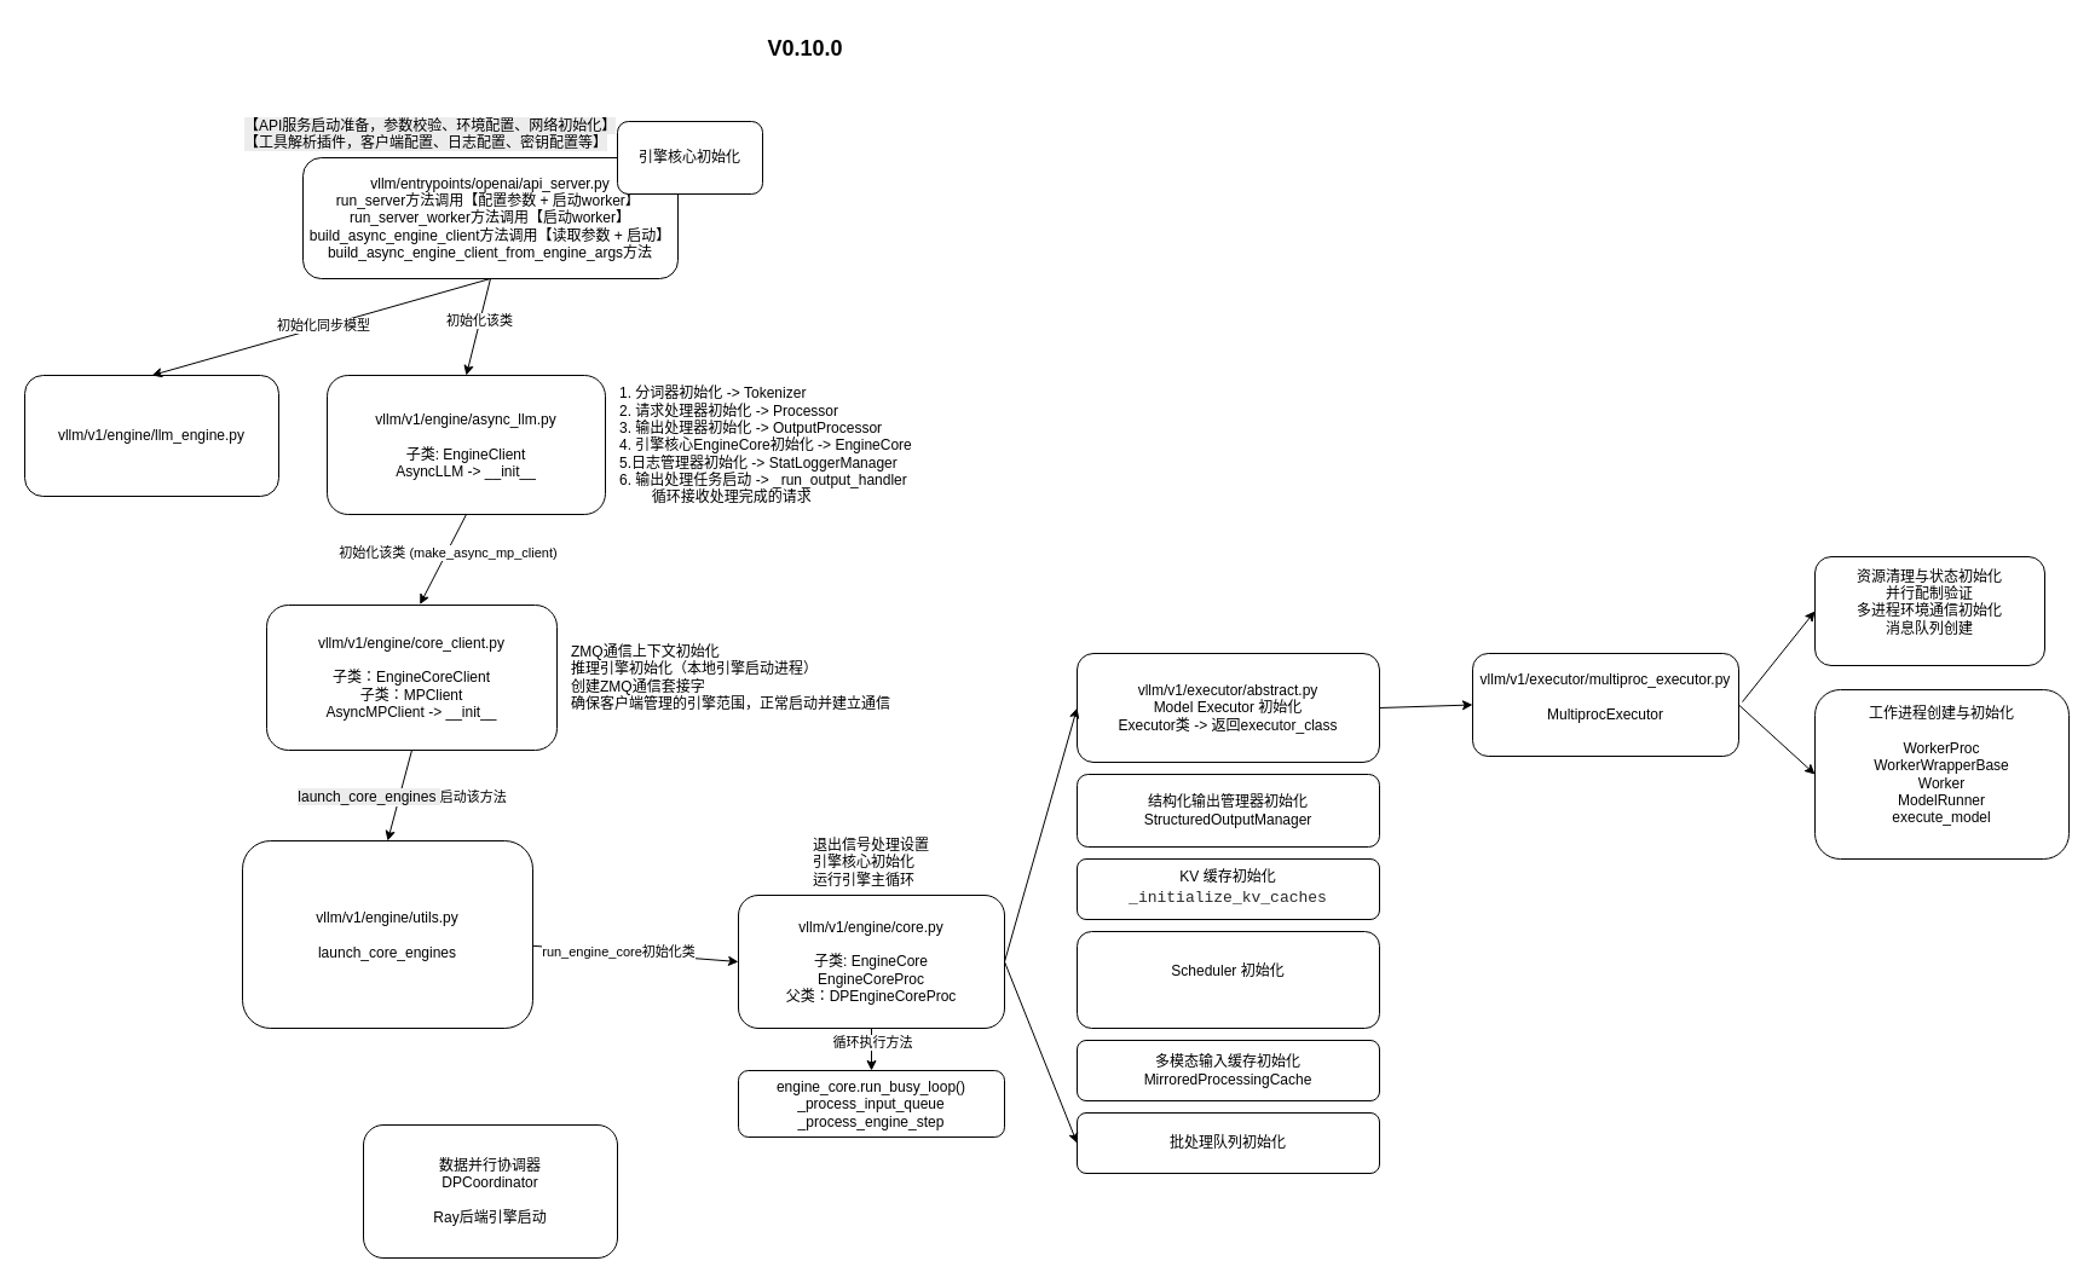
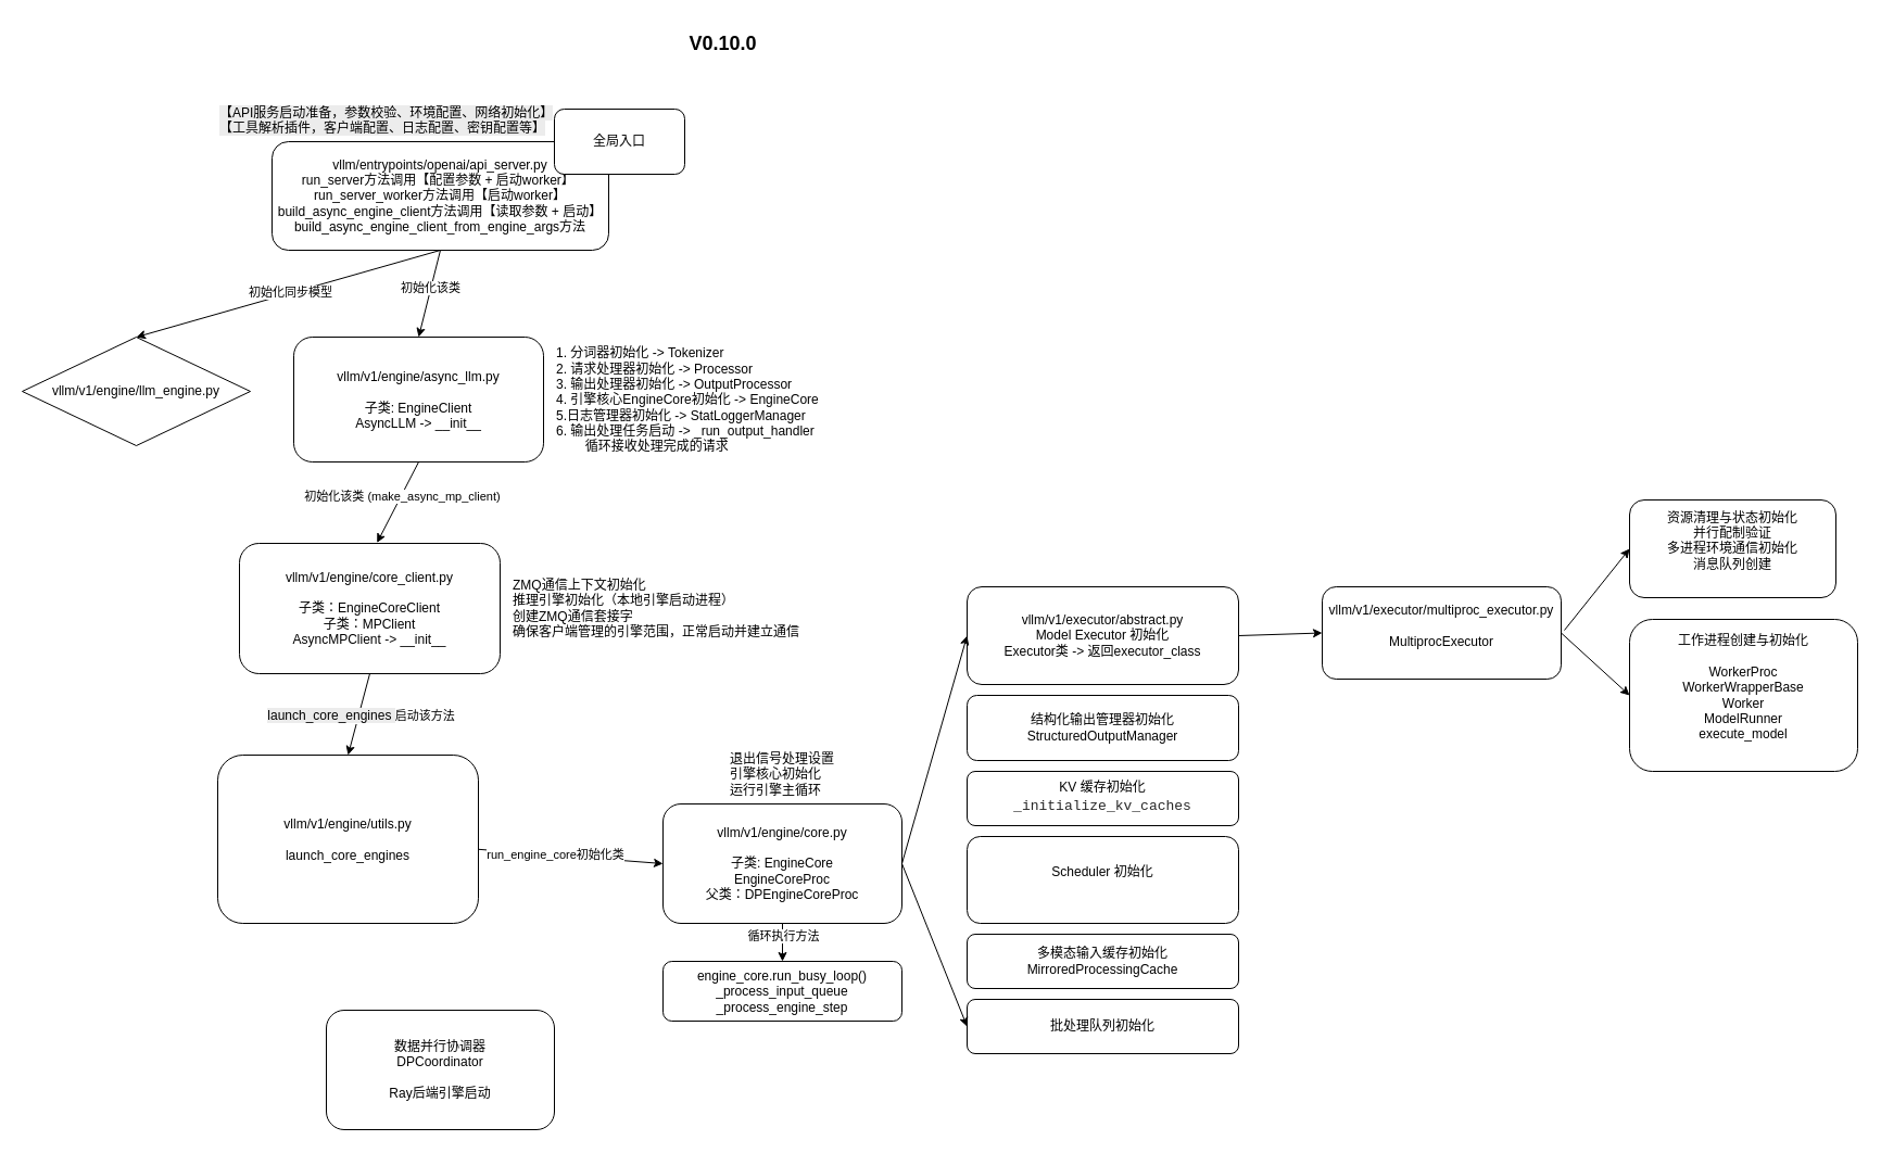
  <mxCell id="0" />
  <mxCell id="1" parent="0" />
  <mxCell id="2" value="&lt;div&gt;vllm/v1/executor/abstract.py&lt;/div&gt;&lt;div&gt;Model Executor 初始化&lt;/div&gt;&lt;div&gt;Executor类 -&amp;gt; 返回executor_class&lt;/div&gt;" style="rounded=1;whiteSpace=wrap;html=1;" vertex="1" parent="1"><mxGeometry x="890" y="540" width="250" height="90" as="geometry" /></mxCell>
  <mxCell id="3" value="vllm/v1/engine/core_client.py&lt;div&gt;&lt;br&gt;&lt;/div&gt;&lt;div&gt;子类：EngineCoreClient&lt;/div&gt;&lt;div&gt;子类：MPClient&lt;/div&gt;&lt;div&gt;AsyncMPClient -&amp;gt; __init__&lt;/div&gt;" style="rounded=1;whiteSpace=wrap;html=1;" vertex="1" parent="1"><mxGeometry x="220" y="500" width="240" height="120" as="geometry" /></mxCell>
  <mxCell id="4" value="vllm/v1/engine/utils.py&lt;div&gt;&lt;br&gt;&lt;/div&gt;&lt;div&gt;launch_core_engines&lt;/div&gt;" style="rounded=1;whiteSpace=wrap;html=1;" vertex="1" parent="1"><mxGeometry x="200" y="695" width="240" height="155" as="geometry" /></mxCell>
  <mxCell id="5" value="&lt;div&gt;vllm/v1/engine/core.py&lt;/div&gt;&lt;div&gt;&lt;br&gt;&lt;/div&gt;&lt;div&gt;子类: EngineCore&lt;/div&gt;EngineCoreProc&lt;div&gt;父类：DPEngineCoreProc&lt;/div&gt;" style="rounded=1;whiteSpace=wrap;html=1;" vertex="1" parent="1"><mxGeometry x="610" y="740" width="220" height="110" as="geometry" /></mxCell>
  <mxCell id="6" value="" style="endArrow=classic;html=1;rounded=0;entryX=0;entryY=0.5;entryDx=0;entryDy=0;" edge="1" parent="1" source="4" target="5"><mxGeometry width="50" height="50" relative="1" as="geometry"><mxPoint x="440" y="780" as="sourcePoint" /><mxPoint x="490" y="730" as="targetPoint" /></mxGeometry></mxCell>
  <mxCell id="7" value="run_engine_core初始化类" style="edgeLabel;html=1;align=center;verticalAlign=middle;resizable=0;points=[];" vertex="1" connectable="0" parent="6"><mxGeometry x="-0.17" y="1" relative="1" as="geometry"><mxPoint as="offset" /></mxGeometry></mxCell>
  <mxCell id="8" value="" style="endArrow=classic;html=1;rounded=0;exitX=0.5;exitY=1;exitDx=0;exitDy=0;entryX=0.5;entryY=0;entryDx=0;entryDy=0;" edge="1" parent="1" source="3" target="4"><mxGeometry width="50" height="50" relative="1" as="geometry"><mxPoint x="340" y="670" as="sourcePoint" /><mxPoint y="620" as="targetPoint" x="390" /></mxGeometry></mxCell>
  <mxCell id="9" value="&lt;span style=&quot;font-size: 12px; text-wrap-mode: wrap; background-color: rgb(236, 236, 236);&quot;&gt;launch_core_engines&amp;nbsp;&lt;/span&gt;启动该方法" style="edgeLabel;html=1;align=center;verticalAlign=middle;resizable=0;points=[];" vertex="1" connectable="0" parent="8"><mxGeometry x="-0.005" y="2" relative="1" as="geometry"><mxPoint as="offset" /></mxGeometry></mxCell>
  <mxCell id="10" value="vllm/v1/engine/async_llm.py&lt;div&gt;&lt;br&gt;&lt;div&gt;子类: EngineClient&lt;/div&gt;&lt;div&gt;AsyncLLM -&amp;gt; __init__&lt;/div&gt;&lt;/div&gt;" style="rounded=1;whiteSpace=wrap;html=1;" vertex="1" parent="1"><mxGeometry x="270" y="310" width="230" height="115" as="geometry" /></mxCell>
- <mxCell id="11" value="vllm/v1/engine/llm_engine.py" style="rounded=1;whiteSpace=wrap;html=1;" vertex="1" parent="1"><mxGeometry x="20" y="310" width="210" height="100" as="geometry" /></mxCell>
+ <mxCell id="11" value="vllm/v1/engine/llm_engine.py" style="rhombus;whiteSpace=wrap;html=1;" vertex="1" parent="1"><mxGeometry x="20" y="310" width="210" height="100" as="geometry" /></mxCell>
  <mxCell id="12" value="" style="endArrow=classic;html=1;rounded=0;exitX=0.5;exitY=1;exitDx=0;exitDy=0;entryX=0.528;entryY=-0.005;entryDx=0;entryDy=0;entryPerimeter=0;" edge="1" parent="1" source="10" target="3"><mxGeometry width="50" height="50" relative="1" as="geometry"><mxPoint x="250" y="500" as="sourcePoint" /><mxPoint x="300" y="450" as="targetPoint" /></mxGeometry></mxCell>
  <mxCell id="13" value="初始化该类 (make_async_mp_client)" style="edgeLabel;html=1;align=center;verticalAlign=middle;resizable=0;points=[];" vertex="1" connectable="0" parent="12"><mxGeometry x="-0.189" relative="1" as="geometry"><mxPoint y="1" as="offset" /></mxGeometry></mxCell>
  <mxCell id="14" value="" style="endArrow=classic;html=1;rounded=0;exitX=0.5;exitY=1;exitDx=0;exitDy=0;entryX=0.5;entryY=0;entryDx=0;entryDy=0;" edge="1" parent="1" source="19" target="10"><mxGeometry width="50" height="50" relative="1" as="geometry"><mxPoint x="510" y="360" as="sourcePoint" /><mxPoint x="560" y="310" as="targetPoint" /></mxGeometry></mxCell>
  <mxCell id="15" value="初始化该类" style="edgeLabel;html=1;align=center;verticalAlign=middle;resizable=0;points=[];" vertex="1" connectable="0" parent="14"><mxGeometry x="-0.127" y="-1" relative="1" as="geometry"><mxPoint as="offset" /></mxGeometry></mxCell>
  <mxCell id="16" value="&lt;b&gt;&lt;font style=&quot;font-size: 18px;&quot;&gt;V0.10.0&lt;/font&gt;&lt;/b&gt;" style="text;html=1;align=center;verticalAlign=middle;resizable=0;points=[];autosize=1;strokeColor=none;fillColor=none;" vertex="1" parent="1"><mxGeometry x="620" y="20" width="90" height="40" as="geometry" /></mxCell>
  <mxCell id="17" value="" style="group" vertex="1" connectable="0" parent="1"><mxGeometry x="200" y="90" width="430" height="140" as="geometry" /></mxCell>
  <mxCell id="18" value="&lt;span style=&quot;color: rgb(0, 0, 0); font-family: Helvetica; font-size: 12px; font-style: normal; font-variant-ligatures: normal; font-variant-caps: normal; font-weight: 400; letter-spacing: normal; orphans: 2; text-align: center; text-indent: 0px; text-transform: none; widows: 2; word-spacing: 0px; -webkit-text-stroke-width: 0px; white-space: normal; background-color: rgb(236, 236, 236); text-decoration-thickness: initial; text-decoration-style: initial; text-decoration-color: initial; float: none; display: inline !important;&quot;&gt;【API服务启动准备，参数校验、环境配置、网络初始化】&lt;/span&gt;&lt;div&gt;&lt;span style=&quot;color: rgb(0, 0, 0); font-family: Helvetica; font-size: 12px; font-style: normal; font-variant-ligatures: normal; font-variant-caps: normal; font-weight: 400; letter-spacing: normal; orphans: 2; text-align: center; text-indent: 0px; text-transform: none; widows: 2; word-spacing: 0px; -webkit-text-stroke-width: 0px; white-space: normal; background-color: rgb(236, 236, 236); text-decoration-thickness: initial; text-decoration-style: initial; text-decoration-color: initial; float: none; display: inline !important;&quot;&gt;【工具解析插件，客户端配置、日志配置、密钥配置等】&lt;/span&gt;&lt;/div&gt;" style="text;whiteSpace=wrap;html=1;container=0;" vertex="1" parent="17"><mxGeometry width="340" height="40" as="geometry" /></mxCell>
  <mxCell id="19" value="vllm/entrypoints/openai/api_server.py&lt;div&gt;run_server方法调用【配置参数 + 启动worker】&amp;nbsp;&lt;/div&gt;&lt;div&gt;run_server_worker方法调用【启动worker】&lt;br&gt;&lt;div&gt;build_async_engine_client方法调用【读取参数 + 启动】&lt;/div&gt;&lt;div&gt;build_async_engine_client_from_engine_args方法&lt;/div&gt;&lt;/div&gt;" style="rounded=1;whiteSpace=wrap;html=1;container=0;" vertex="1" parent="17"><mxGeometry x="50" y="40" width="310" height="100" as="geometry" /></mxCell>
- <mxCell id="20" value="引擎核心初始化" style="rounded=1;whiteSpace=wrap;html=1;container=0;" vertex="1" parent="17"><mxGeometry x="310" y="10" width="120" height="60" as="geometry" /></mxCell>
+ <mxCell id="20" value="全局入口" style="rounded=1;whiteSpace=wrap;html=1;container=0;" vertex="1" parent="17"><mxGeometry x="310" y="10" width="120" height="60" as="geometry" /></mxCell>
  <mxCell id="21" value="" style="endArrow=classic;html=1;rounded=0;exitX=0.5;exitY=1;exitDx=0;exitDy=0;entryX=0.5;entryY=0;entryDx=0;entryDy=0;" edge="1" parent="1" source="19" target="11"><mxGeometry width="50" height="50" relative="1" as="geometry"><mxPoint x="290" y="350" as="sourcePoint" /><mxPoint x="340" as="targetPoint" y="300" /></mxGeometry></mxCell>
  <mxCell id="22" value="初始化同步模型" style="edgeLabel;html=1;align=center;verticalAlign=middle;resizable=0;points=[];" vertex="1" connectable="0" parent="21"><mxGeometry x="-0.013" y="-1" relative="1" as="geometry"><mxPoint as="offset" /></mxGeometry></mxCell>
  <mxCell id="23" value="1. 分词器初始化 -&amp;gt; Tokenizer&lt;div&gt;2. 请求处理器初始化 -&amp;gt; Processor&lt;/div&gt;&lt;div&gt;3. 输出处理器初始化 -&amp;gt; OutputProcessor&lt;/div&gt;&lt;div&gt;4. 引擎核心EngineCore初始化 -&amp;gt; EngineCore&lt;/div&gt;&lt;div&gt;5.日志管理器初始化 -&amp;gt; StatLoggerManager&lt;/div&gt;&lt;div&gt;6. 输出处理任务启动 -&amp;gt;&amp;nbsp;_run_output_handler&lt;/div&gt;&lt;div&gt;&lt;span style=&quot;white-space: pre;&quot;&gt;&#09;&lt;/span&gt;循环接收处理完成的请求&lt;br&gt;&lt;/div&gt;" style="text;html=1;align=left;verticalAlign=middle;resizable=0;points=[];autosize=1;strokeColor=none;fillColor=none;" vertex="1" parent="1"><mxGeometry x="510" y="312.5" width="270" height="110" as="geometry" /></mxCell>
  <mxCell id="24" value="ZMQ通信上下文初始化&lt;div&gt;推理引擎初始化（本地引擎启动进程）&lt;/div&gt;&lt;div&gt;创建ZMQ通信套接字&lt;/div&gt;&lt;div&gt;确保客户端管理的引擎范围，正常启动并建立通信&lt;/div&gt;" style="text;html=1;align=left;verticalAlign=middle;resizable=0;points=[];autosize=1;strokeColor=none;fillColor=none;" vertex="1" parent="1"><mxGeometry x="470" y="525" width="290" height="70" as="geometry" /></mxCell>
  <mxCell id="25" value="数据并行协调器&lt;div&gt;DPCoordinator&lt;/div&gt;&lt;div&gt;&lt;br&gt;&lt;/div&gt;&lt;div&gt;Ray后端引擎启动&lt;/div&gt;" style="rounded=1;whiteSpace=wrap;html=1;" vertex="1" parent="1"><mxGeometry x="300" y="930" width="210" height="110" as="geometry" /></mxCell>
  <mxCell id="26" value="Scheduler 初始化&lt;div&gt;&lt;div&gt;&lt;br&gt;&lt;/div&gt;&lt;/div&gt;" style="rounded=1;whiteSpace=wrap;html=1;" vertex="1" parent="1"><mxGeometry x="890" y="770" width="250" height="80" as="geometry" /></mxCell>
  <mxCell id="27" value="&lt;div&gt;vllm/v1/executor/multiproc_executor.py&lt;/div&gt;&lt;div&gt;&lt;br&gt;&lt;/div&gt;MultiprocExecutor&lt;div&gt;&lt;br&gt;&lt;/div&gt;" style="rounded=1;whiteSpace=wrap;html=1;" vertex="1" parent="1"><mxGeometry x="1217" y="540" width="220" height="85" as="geometry" /></mxCell>
  <mxCell id="28" value="engine_core.run_busy_loop()&lt;div&gt;_process_input_queue&lt;/div&gt;&lt;div&gt;_process_engine_step&lt;/div&gt;" style="rounded=1;whiteSpace=wrap;html=1;" vertex="1" parent="1"><mxGeometry x="610" y="885" width="220" height="55" as="geometry" /></mxCell>
  <mxCell id="29" value="" style="endArrow=classic;html=1;rounded=0;exitX=0.5;exitY=1;exitDx=0;exitDy=0;entryX=0.5;entryY=0;entryDx=0;entryDy=0;" edge="1" parent="1" source="5" target="28"><mxGeometry width="50" height="50" relative="1" as="geometry"><mxPoint x="750" y="870" as="sourcePoint" /><mxPoint x="800" y="820" as="targetPoint" /></mxGeometry></mxCell>
  <mxCell id="30" value="循环执行方法" style="edgeLabel;html=1;align=center;verticalAlign=middle;resizable=0;points=[];" vertex="1" connectable="0" parent="29"><mxGeometry x="-0.36" relative="1" as="geometry"><mxPoint as="offset" /></mxGeometry></mxCell>
  <mxCell id="31" value="退出信号处理设置&lt;div&gt;引擎核心初始化&lt;/div&gt;&lt;div&gt;运行引擎主循环&lt;/div&gt;" style="text;html=1;align=left;verticalAlign=middle;resizable=0;points=[];autosize=1;strokeColor=none;fillColor=none;" vertex="1" parent="1"><mxGeometry x="670" y="683" width="120" height="60" as="geometry" /></mxCell>
  <mxCell id="32" value="&lt;div&gt;工作进程创建与初始化&lt;/div&gt;&lt;div&gt;&lt;br&gt;&lt;/div&gt;WorkerProc&lt;div&gt;WorkerWrapperBase&lt;/div&gt;&lt;div&gt;Worker&lt;/div&gt;&lt;div&gt;ModelRunner&lt;/div&gt;&lt;div&gt;execute_model&lt;br&gt;&lt;div&gt;&lt;br&gt;&lt;/div&gt;&lt;/div&gt;" style="rounded=1;whiteSpace=wrap;html=1;" vertex="1" parent="1"><mxGeometry x="1500" y="570" width="210" height="140" as="geometry" /></mxCell>
  <mxCell id="33" value="&lt;div&gt;&lt;span style=&quot;background-color: transparent; color: light-dark(rgb(0, 0, 0), rgb(255, 255, 255));&quot;&gt;KV 缓存初始化&lt;/span&gt;&lt;/div&gt;&lt;div&gt;&lt;pre style=&quot;outline: none; -webkit-font-smoothing: antialiased; box-sizing: border-box; -webkit-tap-highlight-color: rgba(0, 0, 0, 0); font-family: ui-monospace, SFMono-Regular, &amp;quot;SF Mono&amp;quot;, Menlo, Consolas, &amp;quot;Liberation Mono&amp;quot;, monospace; overflow-wrap: normal; --code-text_v3: #000000d9; --code-doc_v3: #00000073; --code-Link_v3: #2f74ff; --code-number_v3: #e54595; --code-keycontrol_v3: #9952e1; --code-function_v3: #ff5d4d; --code-variable_v3: #000000d9; --code-parameter_v3: #4da621; --code-attributes_v3: #c70; --code-selection-bg-color: #a9d6ff; background: none 0% 0% / auto repeat scroll padding-box border-box rgba(0, 0, 0, 0); word-break: normal; hyphens: none; line-height: 1.5; tab-size: 4; margin: 0px; overflow: auto; font-size: 13.6px; border-radius: 6px; padding: 0px; overflow-anchor: auto; width: fit-content; text-align: start;&quot; class=&quot;container-_HmLba language-python&quot;&gt;&lt;code style=&quot;outline: none; -webkit-font-smoothing: antialiased; box-sizing: border-box; -webkit-tap-highlight-color: rgba(0, 0, 0, 0); background: transparent; border-radius: 4px; color: rgba(0, 0, 0, 0.85); font-size: 13px; font-family: Menlo, Monaco, Consolas, &amp;quot;Courier New&amp;quot;, monospace; word-break: normal; word-spacing: normal; overflow-wrap: normal; hyphens: none; line-height: 1.5; tab-size: 4; overflow-anchor: auto;&quot; class=&quot;language-python&quot;&gt;_initialize_kv_caches&lt;/code&gt;&lt;/pre&gt;&lt;/div&gt;" style="rounded=1;whiteSpace=wrap;html=1;" vertex="1" parent="1"><mxGeometry x="890" y="710" width="250" height="50" as="geometry" /></mxCell>
  <mxCell id="34" value="结构化输出管理器初始化&lt;div&gt;StructuredOutputManager&lt;/div&gt;" style="rounded=1;whiteSpace=wrap;html=1;" vertex="1" parent="1"><mxGeometry x="890" y="640" width="250" height="60" as="geometry" /></mxCell>
  <mxCell id="35" value="多模态输入缓存初始化&lt;div&gt;MirroredProcessingCache&lt;/div&gt;" style="rounded=1;whiteSpace=wrap;html=1;" vertex="1" parent="1"><mxGeometry x="890" y="860" width="250" height="50" as="geometry" /></mxCell>
  <mxCell id="36" value="批处理队列初始化" style="rounded=1;whiteSpace=wrap;html=1;" vertex="1" parent="1"><mxGeometry x="890" y="920" width="250" height="50" as="geometry" /></mxCell>
  <mxCell id="37" value="" style="endArrow=classic;html=1;rounded=0;exitX=1;exitY=0.5;exitDx=0;exitDy=0;entryX=0;entryY=0.5;entryDx=0;entryDy=0;" edge="1" parent="1" source="5" target="2"><mxGeometry width="50" height="50" relative="1" as="geometry"><mxPoint x="870" y="840" as="sourcePoint" /><mxPoint x="920" y="790" as="targetPoint" /></mxGeometry></mxCell>
  <mxCell id="38" value="" style="endArrow=classic;html=1;rounded=0;exitX=1;exitY=0.5;exitDx=0;exitDy=0;entryX=0;entryY=0.5;entryDx=0;entryDy=0;" edge="1" parent="1" source="5" target="36"><mxGeometry width="50" height="50" relative="1" as="geometry"><mxPoint x="870" y="840" as="sourcePoint" /><mxPoint x="920" y="790" as="targetPoint" /></mxGeometry></mxCell>
  <mxCell id="39" value="" style="endArrow=classic;html=1;rounded=0;exitX=1;exitY=0.5;exitDx=0;exitDy=0;entryX=0;entryY=0.5;entryDx=0;entryDy=0;" edge="1" parent="1" source="2" target="27"><mxGeometry width="50" height="50" relative="1" as="geometry"><mxPoint x="1170" y="510" as="sourcePoint" /><mxPoint x="1220" y="460" as="targetPoint" /></mxGeometry></mxCell>
  <mxCell id="40" value="资源清理与状态初始化&lt;div&gt;并行配制验证&lt;/div&gt;&lt;div&gt;多进程环境通信初始化&lt;/div&gt;&lt;div&gt;消息队列创建&lt;br&gt;&lt;div&gt;&lt;br&gt;&lt;/div&gt;&lt;/div&gt;" style="rounded=1;whiteSpace=wrap;html=1;" vertex="1" parent="1"><mxGeometry x="1500" y="460" width="190" height="90" as="geometry" /></mxCell>
  <mxCell id="41" value="" style="endArrow=classic;html=1;rounded=0;entryX=0;entryY=0.5;entryDx=0;entryDy=0;" edge="1" parent="1" target="40"><mxGeometry width="50" height="50" relative="1" as="geometry"><mxPoint x="1440" y="580" as="sourcePoint" /><mxPoint x="1390" y="710" as="targetPoint" /></mxGeometry></mxCell>
  <mxCell id="42" value="" style="endArrow=classic;html=1;rounded=0;exitX=1;exitY=0.5;exitDx=0;exitDy=0;entryX=0;entryY=0.5;entryDx=0;entryDy=0;" edge="1" parent="1" source="27" target="32"><mxGeometry width="50" height="50" relative="1" as="geometry"><mxPoint x="1340" y="760" as="sourcePoint" /><mxPoint x="1390" y="710" as="targetPoint" /></mxGeometry></mxCell>
